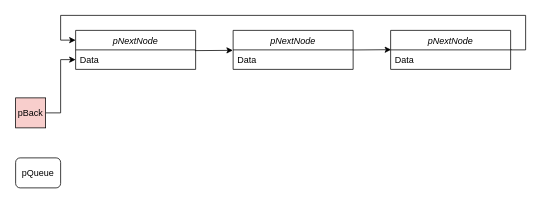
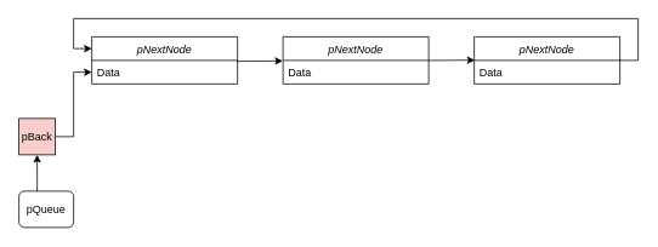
  <mxCell id="0" />
  <mxCell id="1" parent="0" />
  <mxCell id="2" value="pNextNode" style="swimlane;fontStyle=2;align=center;verticalAlign=top;childLayout=stackLayout;horizontal=1;startSize=26;horizontalStack=0;resizeParent=1;resizeLast=0;collapsible=1;marginBottom=0;rounded=0;shadow=0;strokeWidth=1;" parent="1" vertex="1"><mxGeometry x="100" y="40" width="160" height="52" as="geometry"><mxRectangle x="230" y="140" width="160" height="26" as="alternateBounds" /></mxGeometry></mxCell>
  <mxCell id="3" value="Data" style="text;align=left;verticalAlign=top;spacingLeft=4;spacingRight=4;overflow=hidden;rotatable=0;points=[[0,0.5],[1,0.5]];portConstraint=eastwest;" parent="2" vertex="1"><mxGeometry y="26" width="160" height="26" as="geometry" /></mxCell>
  <mxCell id="4" style="edgeStyle=orthogonalEdgeStyle;rounded=0;orthogonalLoop=1;jettySize=auto;html=1;exitX=1;exitY=0.5;exitDx=0;exitDy=0;entryX=0;entryY=0.5;entryDx=0;entryDy=0;" parent="1" source="5" target="3" edge="1"><mxGeometry relative="1" as="geometry" /></mxCell>
  <mxCell id="5" value="pBack" style="rounded=0;whiteSpace=wrap;html=1;fillColor=#f8cecc;" parent="1" vertex="1"><mxGeometry x="20" y="130" width="40" height="40" as="geometry" /></mxCell>
  <mxCell id="6" value="pNextNode" style="swimlane;fontStyle=2;align=center;verticalAlign=top;childLayout=stackLayout;horizontal=1;startSize=26;horizontalStack=0;resizeParent=1;resizeLast=0;collapsible=1;marginBottom=0;rounded=0;shadow=0;strokeWidth=1;" vertex="1" parent="1"><mxGeometry x="310" y="40" width="160" height="52" as="geometry"><mxRectangle x="230" y="140" width="160" height="26" as="alternateBounds" /></mxGeometry></mxCell>
  <mxCell id="7" value="Data" style="text;align=left;verticalAlign=top;spacingLeft=4;spacingRight=4;overflow=hidden;rotatable=0;points=[[0,0.5],[1,0.5]];portConstraint=eastwest;" vertex="1" parent="6"><mxGeometry y="26" width="160" height="26" as="geometry" /></mxCell>
  <mxCell id="8" value="pNextNode" style="swimlane;fontStyle=2;align=center;verticalAlign=top;childLayout=stackLayout;horizontal=1;startSize=26;horizontalStack=0;resizeParent=1;resizeLast=0;collapsible=1;marginBottom=0;rounded=0;shadow=0;strokeWidth=1;" vertex="1" parent="1"><mxGeometry x="520" y="40" width="160" height="52" as="geometry"><mxRectangle x="230" y="140" width="160" height="26" as="alternateBounds" /></mxGeometry></mxCell>
  <mxCell id="9" value="Data" style="text;align=left;verticalAlign=top;spacingLeft=4;spacingRight=4;overflow=hidden;rotatable=0;points=[[0,0.5],[1,0.5]];portConstraint=eastwest;" vertex="1" parent="8"><mxGeometry y="26" width="160" height="26" as="geometry" /></mxCell>
  <mxCell id="10" style="edgeStyle=orthogonalEdgeStyle;rounded=0;orthogonalLoop=1;jettySize=auto;html=1;exitX=1.004;exitY=-0.044;exitDx=0;exitDy=0;exitPerimeter=0;entryX=0;entryY=0.25;entryDx=0;entryDy=0;" edge="1" parent="1" source="9" target="2"><mxGeometry relative="1" as="geometry"><mxPoint x="80" y="20" as="targetPoint" /><Array as="points"><mxPoint x="681" y="66" /><mxPoint x="700" y="66" /><mxPoint x="700" y="20" /><mxPoint x="80" y="20" /><mxPoint x="80" y="53" /></Array></mxGeometry></mxCell>
  <mxCell id="11" value="" style="endArrow=classic;html=1;rounded=0;entryX=-0.002;entryY=0.024;entryDx=0;entryDy=0;entryPerimeter=0;exitX=0.994;exitY=0.038;exitDx=0;exitDy=0;exitPerimeter=0;" edge="1" parent="1" source="3" target="7"><mxGeometry width="50" height="50" relative="1" as="geometry"><mxPoint x="220" y="160" as="sourcePoint" /><mxPoint x="270" y="110" as="targetPoint" /></mxGeometry></mxCell>
  <mxCell id="12" value="" style="endArrow=classic;html=1;rounded=0;entryX=-0.002;entryY=0.024;entryDx=0;entryDy=0;entryPerimeter=0;exitX=0.994;exitY=0.038;exitDx=0;exitDy=0;exitPerimeter=0;" edge="1" parent="1"><mxGeometry width="50" height="50" relative="1" as="geometry"><mxPoint x="470" y="66.128" as="sourcePoint" /><mxPoint x="520.64" y="65.764" as="targetPoint" /></mxGeometry></mxCell>
+ <mxCell id="13" style="edgeStyle=orthogonalEdgeStyle;rounded=0;orthogonalLoop=1;jettySize=auto;html=1;entryX=0.5;entryY=1;entryDx=0;entryDy=0;" edge="1" parent="1" source="14" target="5"><mxGeometry relative="1" as="geometry"><Array as="points"><mxPoint x="40" y="200" /><mxPoint x="40" y="200" /></Array></mxGeometry></mxCell>
  <mxCell id="14" value="pQueue" style="whiteSpace=wrap;html=1;rounded=1;" vertex="1" parent="1"><mxGeometry x="20" y="210" width="60" height="40" as="geometry" /></mxCell>
